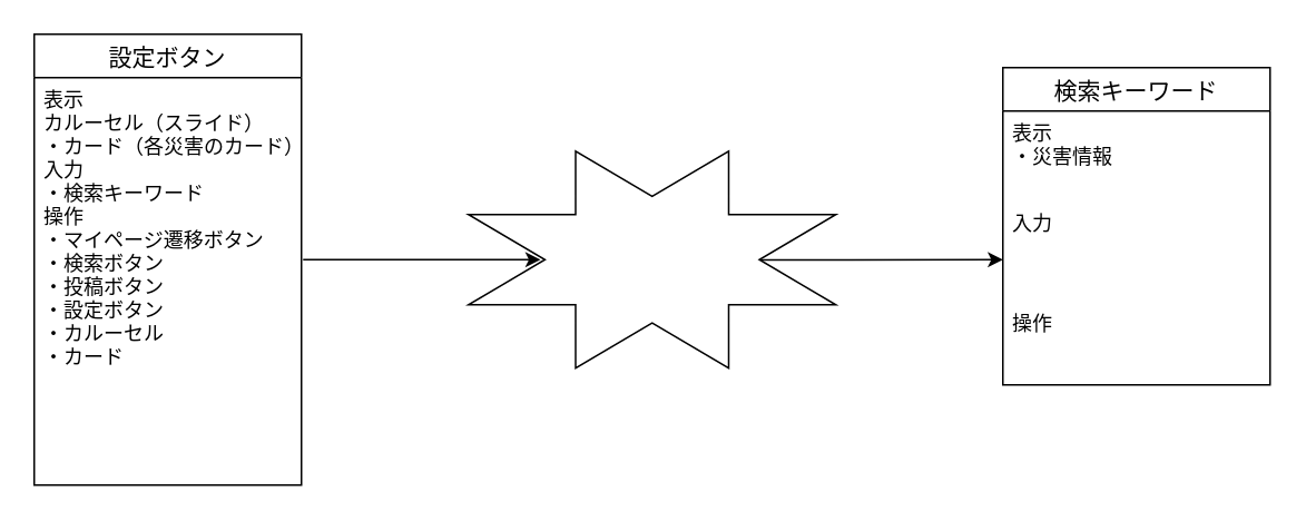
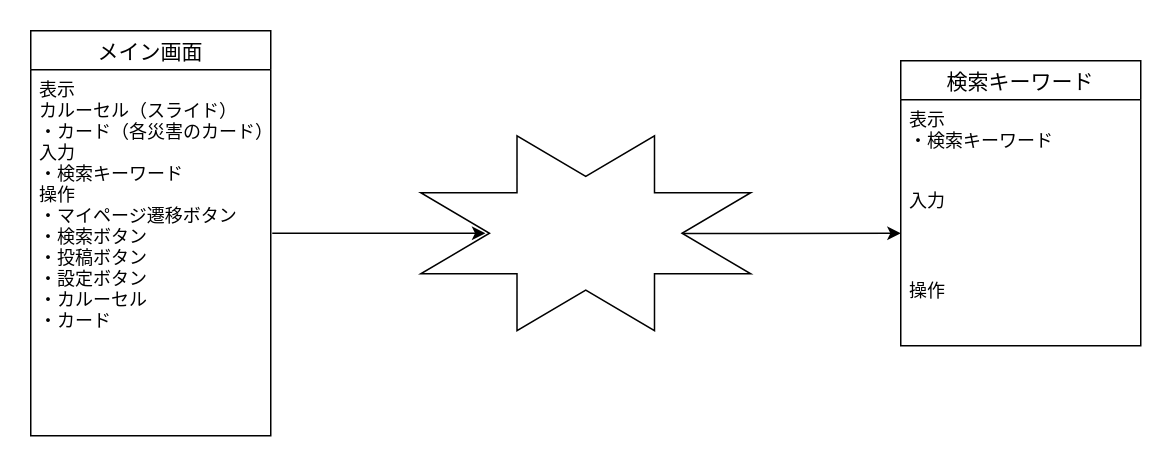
  <mxCell id="0" />
  <mxCell id="1" parent="0" />
  <mxCell id="2" value="" style="verticalLabelPosition=bottom;verticalAlign=top;html=1;shape=mxgraph.basic.8_point_star" parent="1" vertex="1"><mxGeometry x="280" y="90" width="220" height="130" as="geometry" /></mxCell>
  <mxCell id="3" value="" style="endArrow=classic;html=1;exitX=0.796;exitY=0.501;exitDx=0;exitDy=0;exitPerimeter=0;" parent="1" source="2" edge="1"><mxGeometry width="50" height="50" relative="1" as="geometry"><mxPoint x="430" y="-40" as="sourcePoint" /><mxPoint x="600" y="155" as="targetPoint" /><Array as="points" /></mxGeometry></mxCell>
  <mxCell id="4" value="" style="endArrow=classic;html=1;entryX=0.196;entryY=0.5;entryDx=0;entryDy=0;entryPerimeter=0;" parent="1" target="2" edge="1"><mxGeometry width="50" height="50" relative="1" as="geometry"><mxPoint x="181" y="155" as="sourcePoint" /><mxPoint x="290" y="158" as="targetPoint" /></mxGeometry></mxCell>
- <mxCell id="5" value="設定ボタン" style="swimlane;fontStyle=0;childLayout=stackLayout;horizontal=1;startSize=26;horizontalStack=0;resizeParent=1;resizeParentMax=0;resizeLast=0;collapsible=1;marginBottom=0;align=center;fontSize=14;" parent="1" vertex="1"><mxGeometry x="20" y="20" width="160" height="270" as="geometry" /></mxCell>
+ <mxCell id="5" value="メイン画面" style="swimlane;fontStyle=0;childLayout=stackLayout;horizontal=1;startSize=26;horizontalStack=0;resizeParent=1;resizeParentMax=0;resizeLast=0;collapsible=1;marginBottom=0;align=center;fontSize=14;" parent="1" vertex="1"><mxGeometry x="20" y="20" width="160" height="270" as="geometry" /></mxCell>
  <mxCell id="6" value="表示&#10;カルーセル（スライド）&#10;・カード（各災害のカード）&#10;入力&#10;・検索キーワード&#10;操作&#10;・マイページ遷移ボタン&#10;・検索ボタン&#10;・投稿ボタン&#10;・設定ボタン&#10;・カルーセル&#10;・カード" style="text;strokeColor=none;fillColor=none;spacingLeft=4;spacingRight=4;overflow=hidden;rotatable=0;points=[[0,0.5],[1,0.5]];portConstraint=eastwest;fontSize=12;" parent="5" vertex="1"><mxGeometry y="26" width="160" height="244" as="geometry" /></mxCell>
  <mxCell id="7" value="検索キーワード" style="swimlane;fontStyle=0;childLayout=stackLayout;horizontal=1;startSize=26;horizontalStack=0;resizeParent=1;resizeParentMax=0;resizeLast=0;collapsible=1;marginBottom=0;align=center;fontSize=14;strokeWidth=1;" parent="1" vertex="1"><mxGeometry x="600" y="40" width="160" height="190" as="geometry" /></mxCell>
- <mxCell id="8" value="表示&#10;・災害情報&#10;　" style="text;strokeColor=none;fillColor=none;spacingLeft=4;spacingRight=4;overflow=hidden;rotatable=0;points=[[0,0.5],[1,0.5]];portConstraint=eastwest;fontSize=12;" parent="7" vertex="1"><mxGeometry y="26" width="160" height="54" as="geometry" /></mxCell>
+ <mxCell id="8" value="表示&#10;・検索キーワード&#10;　" style="text;strokeColor=none;fillColor=none;spacingLeft=4;spacingRight=4;overflow=hidden;rotatable=0;points=[[0,0.5],[1,0.5]];portConstraint=eastwest;fontSize=12;" parent="7" vertex="1"><mxGeometry y="26" width="160" height="54" as="geometry" /></mxCell>
  <mxCell id="9" value="入力&#10;" style="text;strokeColor=none;fillColor=none;spacingLeft=4;spacingRight=4;overflow=hidden;rotatable=0;points=[[0,0.5],[1,0.5]];portConstraint=eastwest;fontSize=12;" parent="7" vertex="1"><mxGeometry y="80" width="160" height="60" as="geometry" /></mxCell>
  <mxCell id="10" value="操作&#10;&#10;" style="text;strokeColor=none;fillColor=none;spacingLeft=4;spacingRight=4;overflow=hidden;rotatable=0;points=[[0,0.5],[1,0.5]];portConstraint=eastwest;fontSize=12;" parent="7" vertex="1"><mxGeometry y="140" width="160" height="50" as="geometry" /></mxCell>
